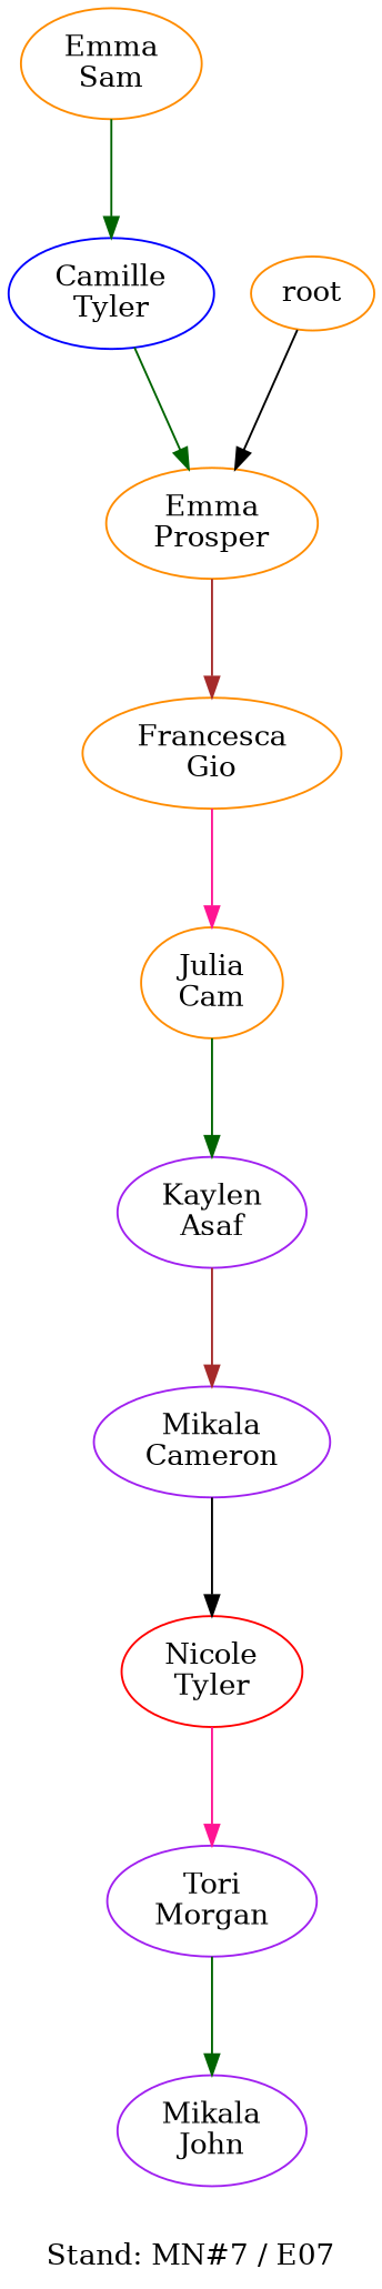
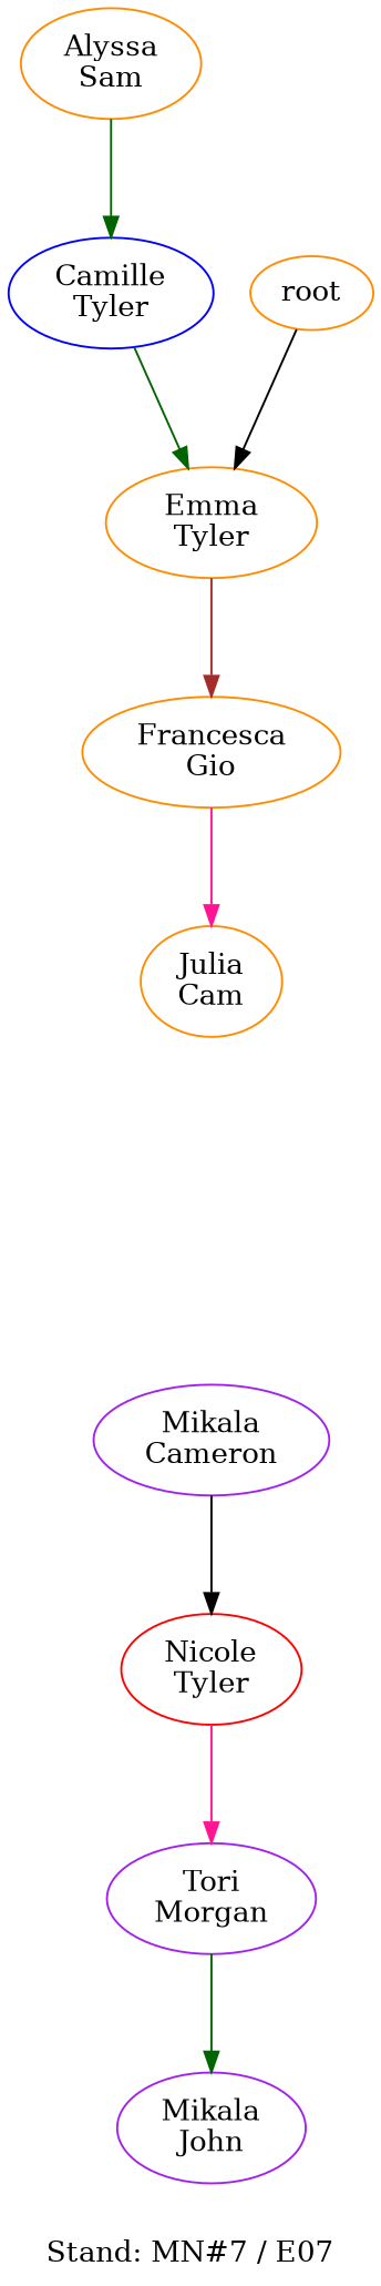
  digraph {
    label="Stand: MN#7 / E07"
    labelloc=b
    ranksep=0.8
    node [color=darkorange]
    edge [color=darkgreen]
-   n1 [label="Emma\nSam"]
+   n1 [label="Alyssa\nSam"]
    n2 [color=blue label="Camille\nTyler"]
-   n3 [label="Emma\nProsper"]
+   n3 [label="Emma\nTyler"]
    root
    n5 [label="Francesca\nGio"]
    n6 [label="Julia\nCam"]
-   n7 [color=purple label="Kaylen\nAsaf"]
    n8 [color=purple label="Mikala\nCameron"]
    n9 [color=red label="Nicole\nTyler"]
    n10 [color=purple label="Tori\nMorgan"]
    n11 [color=purple label="Mikala\nJohn"]
    n1 -> n2
    n2 -> n3
    n3 -> n5 [color=brown]
    root -> n3 [color=black]
    n5 -> n6 [color=deeppink]
-   n6 -> n7
-   n7 -> n8 [color=brown]
    n8 -> n9 [color=black]
    n9 -> n10 [color=deeppink]
    n10 -> n11
  }
